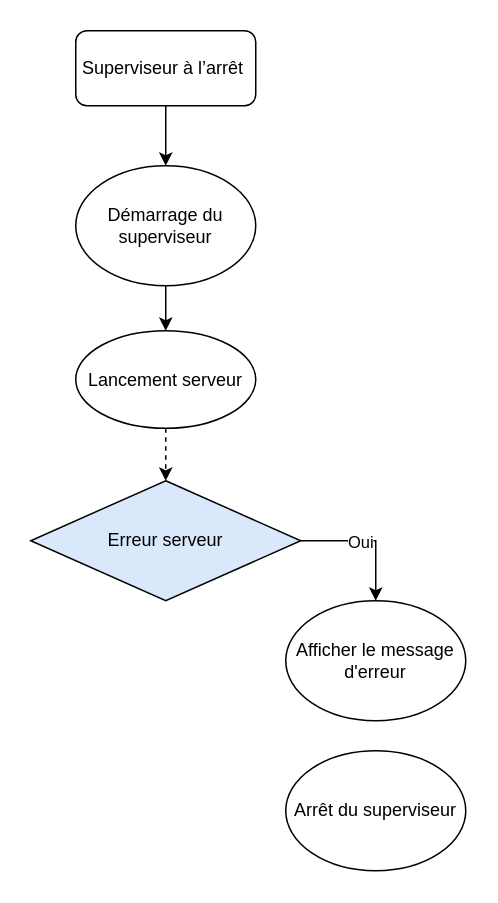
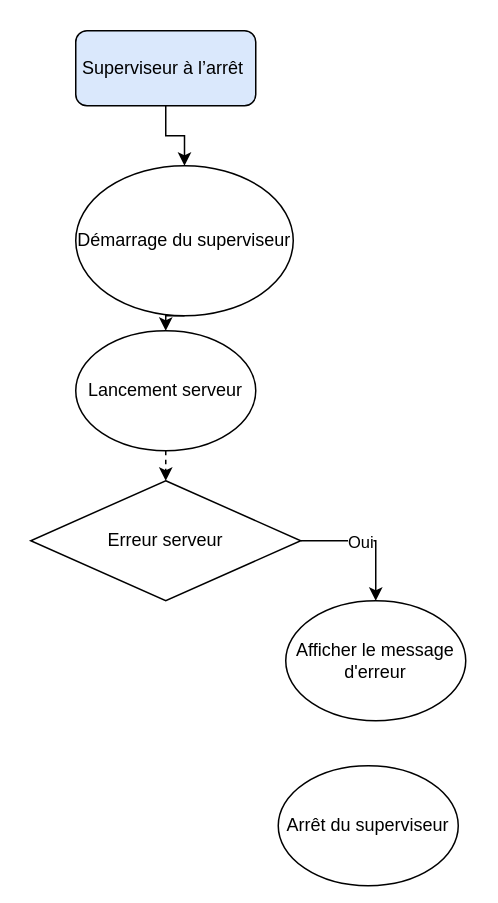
  <mxCell id="0" />
  <mxCell id="1" parent="0" />
  <mxCell id="2" style="edgeStyle=orthogonalEdgeStyle;rounded=0;orthogonalLoop=1;jettySize=auto;html=1;entryX=0.5;entryY=0;entryDx=0;entryDy=0;exitX=0.5;exitY=1;exitDx=0;exitDy=0;" edge="1" parent="1" source="12" target="4"><mxGeometry relative="1" as="geometry"><mxPoint x="110" y="180" as="sourcePoint" /></mxGeometry></mxCell>
  <mxCell id="3" style="edgeStyle=orthogonalEdgeStyle;rounded=0;orthogonalLoop=1;jettySize=auto;html=1;exitX=0.5;exitY=1;exitDx=0;exitDy=0;entryX=0.5;entryY=0;entryDx=0;entryDy=0;dashed=1;" edge="1" parent="1" source="4" target="7"><mxGeometry relative="1" as="geometry" /></mxCell>
- <mxCell id="4" value="Lancement serveur" style="ellipse;whiteSpace=wrap;html=1;" vertex="1" parent="1"><mxGeometry x="50" y="220" width="120" height="65" as="geometry" /></mxCell>
+ <mxCell id="4" value="Lancement serveur" style="ellipse;whiteSpace=wrap;html=1;" vertex="1" parent="1"><mxGeometry x="50" y="220" width="120" height="80" as="geometry" /></mxCell>
  <mxCell id="5" style="edgeStyle=orthogonalEdgeStyle;rounded=0;orthogonalLoop=1;jettySize=auto;html=1;exitX=1;exitY=0.5;exitDx=0;exitDy=0;entryX=0.5;entryY=0;entryDx=0;entryDy=0;" edge="1" parent="1" source="7" target="8"><mxGeometry relative="1" as="geometry"><mxPoint x="250" y="445" as="targetPoint" /></mxGeometry></mxCell>
  <mxCell id="6" value="Oui" style="edgeLabel;html=1;align=center;verticalAlign=middle;resizable=0;points=[];" vertex="1" connectable="0" parent="5"><mxGeometry x="-0.126" relative="1" as="geometry"><mxPoint as="offset" /></mxGeometry></mxCell>
- <mxCell id="7" value="Erreur serveur" style="rhombus;whiteSpace=wrap;html=1;fillColor=#dae8fc;" vertex="1" parent="1"><mxGeometry x="20" y="320" width="180" height="80" as="geometry" /></mxCell>
+ <mxCell id="7" value="Erreur serveur" style="rhombus;whiteSpace=wrap;html=1;" vertex="1" parent="1"><mxGeometry x="20" y="320" width="180" height="80" as="geometry" /></mxCell>
  <mxCell id="8" value="Afficher le message d'erreur" style="ellipse;whiteSpace=wrap;html=1;" vertex="1" parent="1"><mxGeometry x="190" y="400" width="120" height="80" as="geometry" /></mxCell>
- <mxCell id="9" value="Arrêt du superviseur" style="ellipse;whiteSpace=wrap;html=1;" vertex="1" parent="1"><mxGeometry x="190" y="500" width="120" height="80" as="geometry" /></mxCell>
+ <mxCell id="9" value="Arrêt du superviseur" style="ellipse;whiteSpace=wrap;html=1;" vertex="1" parent="1"><mxGeometry x="185" y="510" width="120" height="80" as="geometry" /></mxCell>
  <mxCell id="10" style="edgeStyle=orthogonalEdgeStyle;rounded=0;orthogonalLoop=1;jettySize=auto;html=1;entryX=0.5;entryY=0;entryDx=0;entryDy=0;" edge="1" parent="1" source="11" target="12"><mxGeometry relative="1" as="geometry" /></mxCell>
- <mxCell id="11" value="Superviseur à l’arrêt&amp;nbsp;" style="rounded=1;whiteSpace=wrap;html=1;" vertex="1" parent="1"><mxGeometry x="50" y="20" width="120" height="50" as="geometry" /></mxCell>
- <mxCell id="12" value="Démarrage du superviseur" style="ellipse;whiteSpace=wrap;html=1;" vertex="1" parent="1"><mxGeometry x="50" y="110" width="120" height="80" as="geometry" /></mxCell>
+ <mxCell id="11" value="Superviseur à l’arrêt&amp;nbsp;" style="rounded=1;whiteSpace=wrap;html=1;fillColor=#dae8fc;" vertex="1" parent="1"><mxGeometry x="50" y="20" width="120" height="50" as="geometry" /></mxCell>
+ <mxCell id="12" value="Démarrage du superviseur" style="ellipse;whiteSpace=wrap;html=1;" vertex="1" parent="1"><mxGeometry x="50" y="110" width="145" height="100" as="geometry" /></mxCell>
